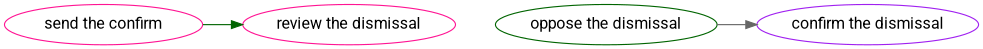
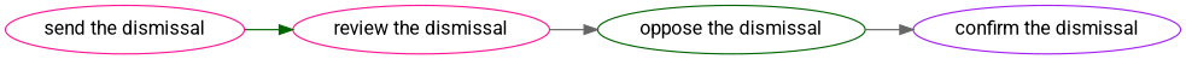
  strict digraph {
    fontname=Roboto
    rankdir=LR
    node [color=deeppink fontname=Roboto]
    edge [attrs="{'type': 'flow', 'label': 'flow'}" color=gray40 fontname=Roboto]
-   "send the dismissal" [attrs="{'type': 'Activity', 'label': 'send the dismissal'}" label="send the confirm"]
+   "send the dismissal" [attrs="{'type': 'Activity', 'label': 'send the dismissal'}"]
    "review the dismissal" [attrs="{'type': 'Activity', 'label': 'review the dismissal'}"]
    "oppose the dismissal" [attrs="{'type': 'Activity', 'label': 'oppose the dismissal'}" color=darkgreen]
    "confirm the dismissal" [attrs="{'type': 'Activity', 'label': 'confirm the dismissal'}" color=purple]
    "send the dismissal" -> "review the dismissal" [color=darkgreen]
+   "review the dismissal" -> "oppose the dismissal"
    "oppose the dismissal" -> "confirm the dismissal"
  }
